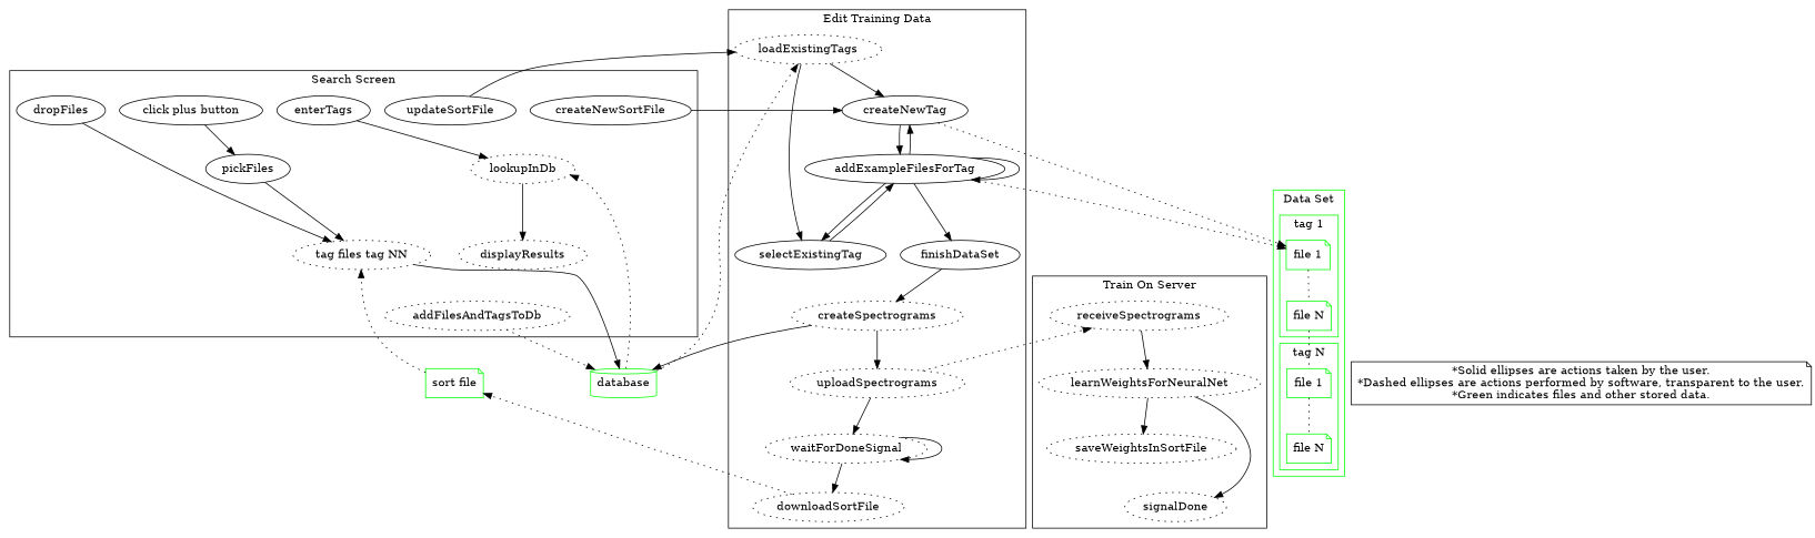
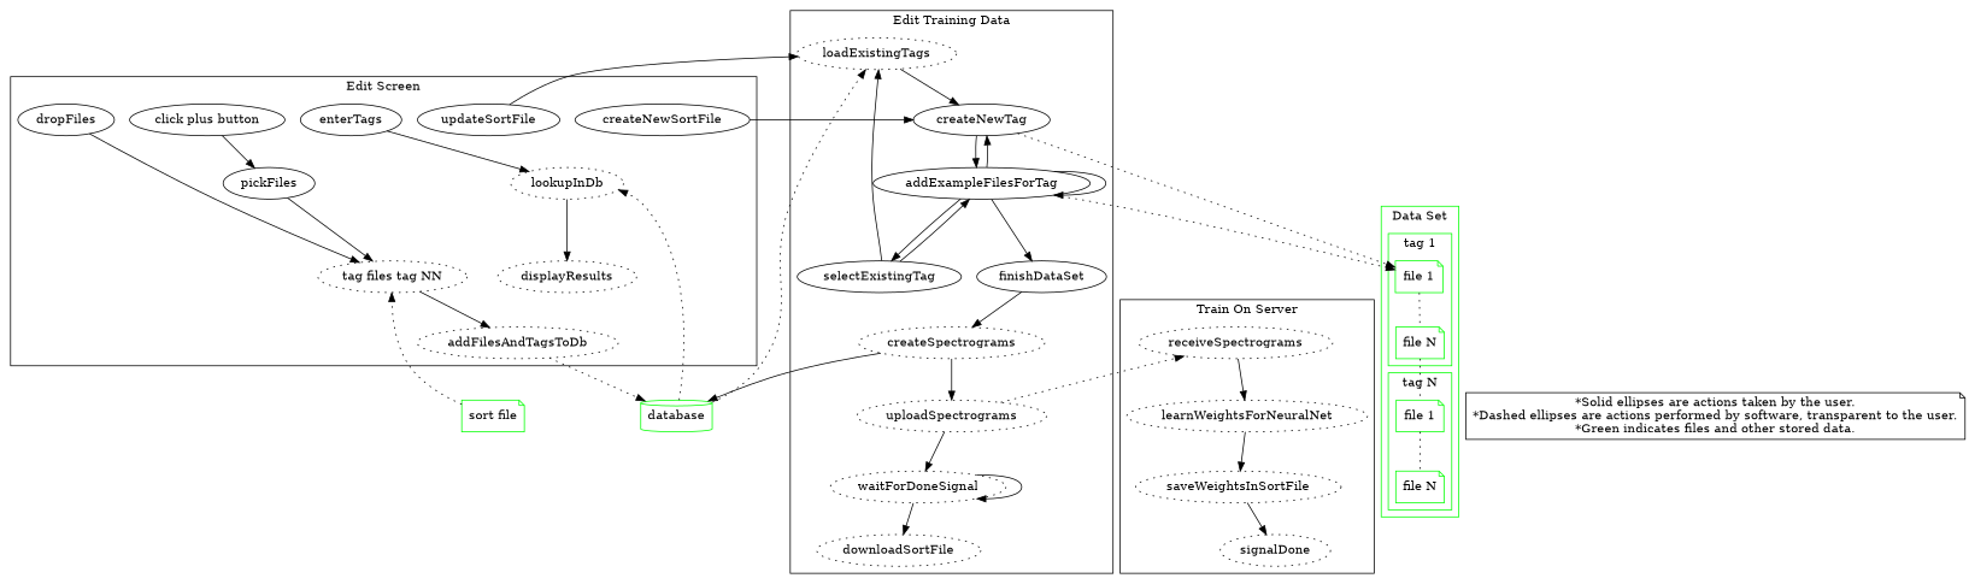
  digraph {
    compound=true
    edge [style=solid]
    database [color=green shape=cylinder]
    n2 [color=green label="sort file" shape=note]
    n3 [color=green label="file 1" shape=note]
    n4 [color=green label="file N" shape=note]
    n5 [color=green label="file 1" shape=note]
    n6 [color=green label="file N" shape=note]
    n7 [label="*Solid ellipses are actions taken by the user.\n*Dashed ellipses are actions performed by software, transparent to the user.\n*Green indicates files and other stored data." shape=note]
    createNewSortFile
    updateSortFile
    n10 [label="click plus button"]
    dropFiles
    enterTags
    n13 [label="tag files tag NN" style=dotted]
    pickFiles
    lookupInDb [style=dotted]
    displayResults [style=dotted]
    addFilesAndTagsToDb [style=dotted]
    receiveSpectrograms [style=dotted]
    learnWeightsForNeuralNet [style=dotted]
    saveWeightsInSortFile [style=dotted]
    signalDone [style=dotted]
    loadExistingTags [style=dotted]
    createNewTag
    selectExistingTag
    createSpectrograms [style=dotted]
    uploadSpectrograms [style=dotted]
    waitForDoneSignal [style=dotted]
    downloadSortFile [style=dotted]
    addExampleFilesForTag
    finishDataSet
    subgraph sub_1 {
      color=green
      subgraph sub_2 {
        color=green
        rank=sink
        database
        n2
      }
      subgraph cluster_3 {
        color=green
        label="Data Set"
        shape=folder
        subgraph cluster_4 {
          color=green
          label="tag 1"
          shape=folder
          n3
          n4
        }
        subgraph cluster_5 {
          color=green
          label="tag N"
          shape=tab
          n5
          n6
        }
      }
    }
    subgraph sub_6 {
      rank=max
      n7
    }
    subgraph cluster_7 {
-     label="Search Screen"
+     label="Edit Screen"
      n13
      pickFiles
      lookupInDb
      displayResults
      addFilesAndTagsToDb
      subgraph sub_8 {
        label="Search Screen"
        rank=min
        createNewSortFile
        updateSortFile
        n10
        dropFiles
        enterTags
      }
    }
    subgraph cluster_9 {
      label="Train On Server"
      receiveSpectrograms
      learnWeightsForNeuralNet
      saveWeightsInSortFile
      signalDone
    }
    subgraph cluster_10 {
      label="Edit Training Data"
      loadExistingTags
      createNewTag
      selectExistingTag
      createSpectrograms
      uploadSpectrograms
      waitForDoneSignal
      downloadSortFile
      addExampleFilesForTag
      finishDataSet
    }
    database -> lookupInDb [style=dotted]
    database -> loadExistingTags [style=dotted]
    n2 -> n13 [style=dotted]
    n3 -> n4 [dir=none style=dotted]
    n4 -> n5 [dir=none style=dotted]
    n5 -> n6 [dir=none style=dotted]
    createNewSortFile -> createNewTag
    updateSortFile -> loadExistingTags
    n10 -> pickFiles [style=""]
    dropFiles -> n13 [style=""]
    enterTags -> lookupInDb [style=""]
-   n13 -> database [style=""]
+   n13 -> addFilesAndTagsToDb [style=""]
    pickFiles -> n13 [style=""]
    lookupInDb -> displayResults [style=""]
    addFilesAndTagsToDb -> database [style=dotted]
    receiveSpectrograms -> learnWeightsForNeuralNet [style=""]
    learnWeightsForNeuralNet -> saveWeightsInSortFile [style=""]
-   learnWeightsForNeuralNet -> signalDone [style=""]
+   saveWeightsInSortFile -> signalDone [style=""]
    loadExistingTags -> createNewTag
-   loadExistingTags -> selectExistingTag
+   selectExistingTag -> loadExistingTags
    createNewTag -> n3 [style=dotted]
    createNewTag -> addExampleFilesForTag
    selectExistingTag -> addExampleFilesForTag
    createSpectrograms -> database
    createSpectrograms -> uploadSpectrograms
    uploadSpectrograms -> receiveSpectrograms [style=dotted]
    uploadSpectrograms -> waitForDoneSignal
    waitForDoneSignal -> waitForDoneSignal
    waitForDoneSignal -> downloadSortFile
-   downloadSortFile -> n2 [style=dotted]
    addExampleFilesForTag -> n3 [style=dotted]
    addExampleFilesForTag -> createNewTag
    addExampleFilesForTag -> selectExistingTag
    addExampleFilesForTag -> addExampleFilesForTag
    addExampleFilesForTag -> finishDataSet
    finishDataSet -> createSpectrograms
  }
